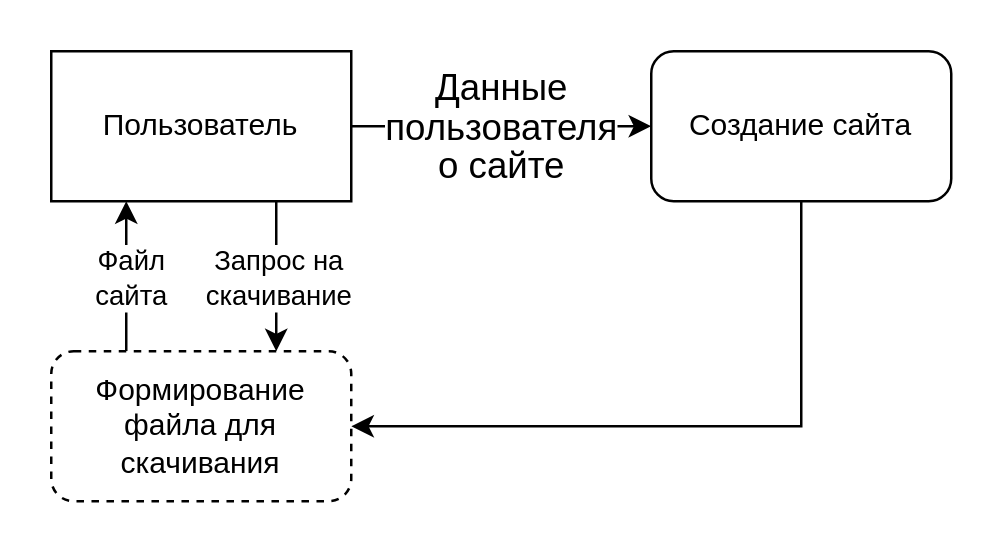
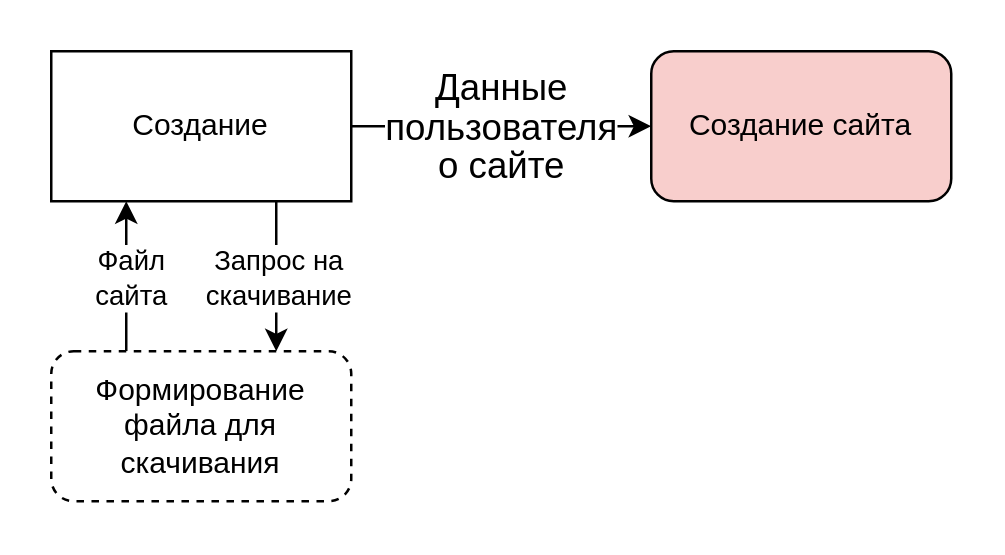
  <mxCell id="0" />
  <mxCell id="1" parent="0" />
  <mxCell id="2" style="edgeStyle=orthogonalEdgeStyle;rounded=0;orthogonalLoop=1;jettySize=auto;html=1;exitX=0.75;exitY=1;exitDx=0;exitDy=0;entryX=0.75;entryY=0;entryDx=0;entryDy=0;" edge="1" parent="1" source="4" target="11"><mxGeometry relative="1" as="geometry" /></mxCell>
  <mxCell id="3" value="Запрос на&lt;br&gt;скачивание" style="edgeLabel;html=1;align=center;verticalAlign=middle;resizable=0;points=[];" vertex="1" connectable="0" parent="2"><mxGeometry x="-0.303" y="-2" relative="1" as="geometry"><mxPoint x="2" y="9" as="offset" /></mxGeometry></mxCell>
- <mxCell id="4" value="Пользователь" style="rounded=0;whiteSpace=wrap;html=1;" vertex="1" parent="1"><mxGeometry x="20" y="20" width="120" height="60" as="geometry" /></mxCell>
- <mxCell id="5" style="edgeStyle=orthogonalEdgeStyle;rounded=0;orthogonalLoop=1;jettySize=auto;html=1;exitX=0.5;exitY=1;exitDx=0;exitDy=0;entryX=1;entryY=0.5;entryDx=0;entryDy=0;" edge="1" parent="1" source="6" target="11"><mxGeometry relative="1" as="geometry" /></mxCell>
- <mxCell id="6" value="Создание сайта" style="rounded=1;whiteSpace=wrap;html=1;" vertex="1" parent="1"><mxGeometry x="260" y="20" width="120" height="60" as="geometry" /></mxCell>
+ <mxCell id="4" value="Создание" style="rounded=0;whiteSpace=wrap;html=1;" vertex="1" parent="1"><mxGeometry x="20" y="20" width="120" height="60" as="geometry" /></mxCell>
+ <mxCell id="6" value="Создание сайта" style="rounded=1;whiteSpace=wrap;html=1;fillColor=#f8cecc;" vertex="1" parent="1"><mxGeometry x="260" y="20" width="120" height="60" as="geometry" /></mxCell>
  <mxCell id="7" value="" style="endArrow=classic;html=1;rounded=0;exitX=1;exitY=0.5;exitDx=0;exitDy=0;entryX=0;entryY=0.5;entryDx=0;entryDy=0;" edge="1" parent="1" source="4" target="6"><mxGeometry width="50" height="50" relative="1" as="geometry"><mxPoint x="220" y="220" as="sourcePoint" /><mxPoint x="270" y="170" as="targetPoint" /></mxGeometry></mxCell>
  <mxCell id="8" value="&lt;span style=&quot;font-size: 11.0pt ; line-height: 107% ; font-family: &amp;#34;calibri&amp;#34; , sans-serif&quot;&gt;Данные&lt;br&gt;пользователя&lt;br&gt;о сайте&lt;/span&gt;" style="edgeLabel;html=1;align=center;verticalAlign=middle;resizable=0;points=[];" vertex="1" connectable="0" parent="7"><mxGeometry x="-0.327" y="1" relative="1" as="geometry"><mxPoint x="19" y="1" as="offset" /></mxGeometry></mxCell>
  <mxCell id="9" style="edgeStyle=orthogonalEdgeStyle;rounded=0;orthogonalLoop=1;jettySize=auto;html=1;exitX=0.25;exitY=0;exitDx=0;exitDy=0;entryX=0.25;entryY=1;entryDx=0;entryDy=0;" edge="1" parent="1" source="11" target="4"><mxGeometry relative="1" as="geometry" /></mxCell>
  <mxCell id="10" value="Файл&lt;br&gt;сайта" style="edgeLabel;html=1;align=center;verticalAlign=middle;resizable=0;points=[];" vertex="1" connectable="0" parent="9"><mxGeometry x="0.263" y="-1" relative="1" as="geometry"><mxPoint y="8" as="offset" /></mxGeometry></mxCell>
  <mxCell id="11" value="Формирование файла для скачивания" style="rounded=1;whiteSpace=wrap;html=1;dashed=1;" vertex="1" parent="1"><mxGeometry x="20" y="140" width="120" height="60" as="geometry" /></mxCell>
